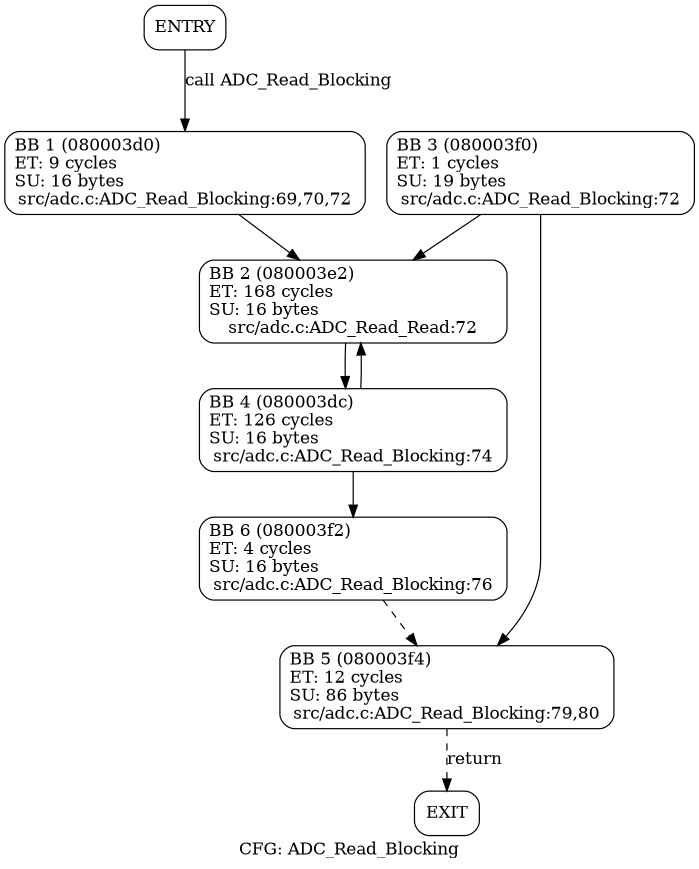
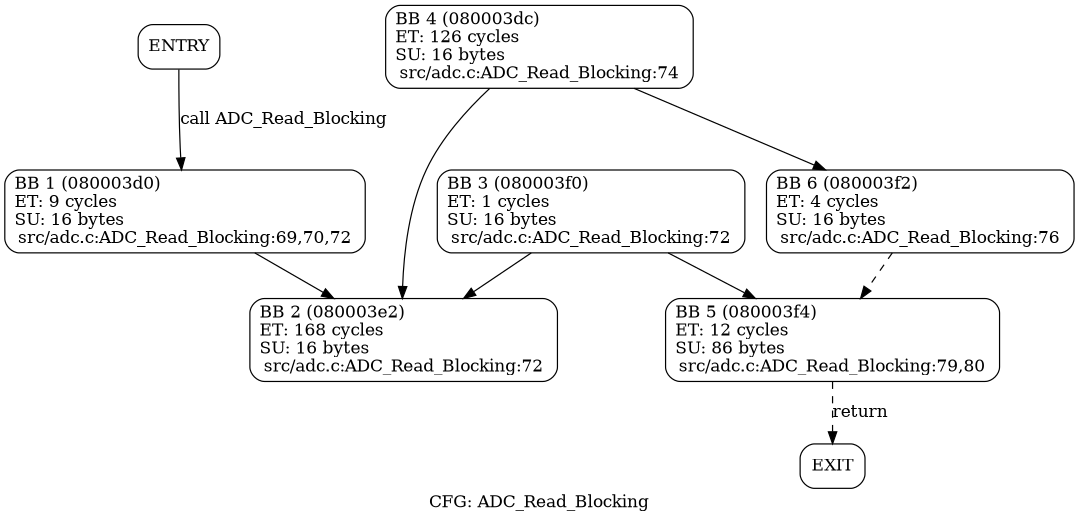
  digraph {
    bgcolor="#ffffff"
    label="CFG: ADC_Read_Blocking\l"
    node [bgcolor="#ffffff" shape=Mrecord]
    n1 [height=0.51389 label="{ ENTRY}" width=0.94444]
    n2 [height=0.95833 label="{ BB 1 (080003d0)\lET: 9 cycles \lSU: 16 bytes \lsrc/adc.c:ADC_Read_Blocking:69,70,72}" width=4.1736]
-   n3 [height=0.95833 label="{ BB 2 (080003e2)\lET: 168 cycles \lSU: 16 bytes \lsrc/adc.c:ADC_Read_Read:72}" width=3.5556]
+   n3 [height=0.95833 label="{ BB 2 (080003e2)\lET: 168 cycles \lSU: 16 bytes \lsrc/adc.c:ADC_Read_Blocking:72}" width=3.5556]
    n4 [height=0.95833 label="{ BB 4 (080003dc)\lET: 126 cycles \lSU: 16 bytes \lsrc/adc.c:ADC_Read_Blocking:74}" width=3.5556]
-   n5 [height=0.95833 label="{ BB 3 (080003f0)\lET: 1 cycles\lSU: 19 bytes \lsrc/adc.c:ADC_Read_Blocking:72}" width=3.5556]
+   n5 [height=0.95833 label="{ BB 3 (080003f0)\lET: 1 cycles\lSU: 16 bytes \lsrc/adc.c:ADC_Read_Blocking:72}" width=3.5556]
    n6 [height=0.95833 label="{ BB 5 (080003f4)\lET: 12 cycles \lSU: 86 bytes \lsrc/adc.c:ADC_Read_Blocking:79,80}" width=3.8611]
    n7 [height=0.95833 label="{ BB 6 (080003f2)\lET: 4 cycles \lSU: 16 bytes \lsrc/adc.c:ADC_Read_Blocking:76}" width=3.5556]
    n8 [height=0.51389 label="{ EXIT}" width=0.75]
    n1 -> n2 [label="call ADC_Read_Blocking\l\l" style=solid]
    n2 -> n3
-   n3 -> n4
    n4 -> n3
    n4 -> n7
    n5 -> n3
    n5 -> n6
    n6 -> n8 [label="return\l" style=dashed]
    n7 -> n6 [style=dashed]
  }
